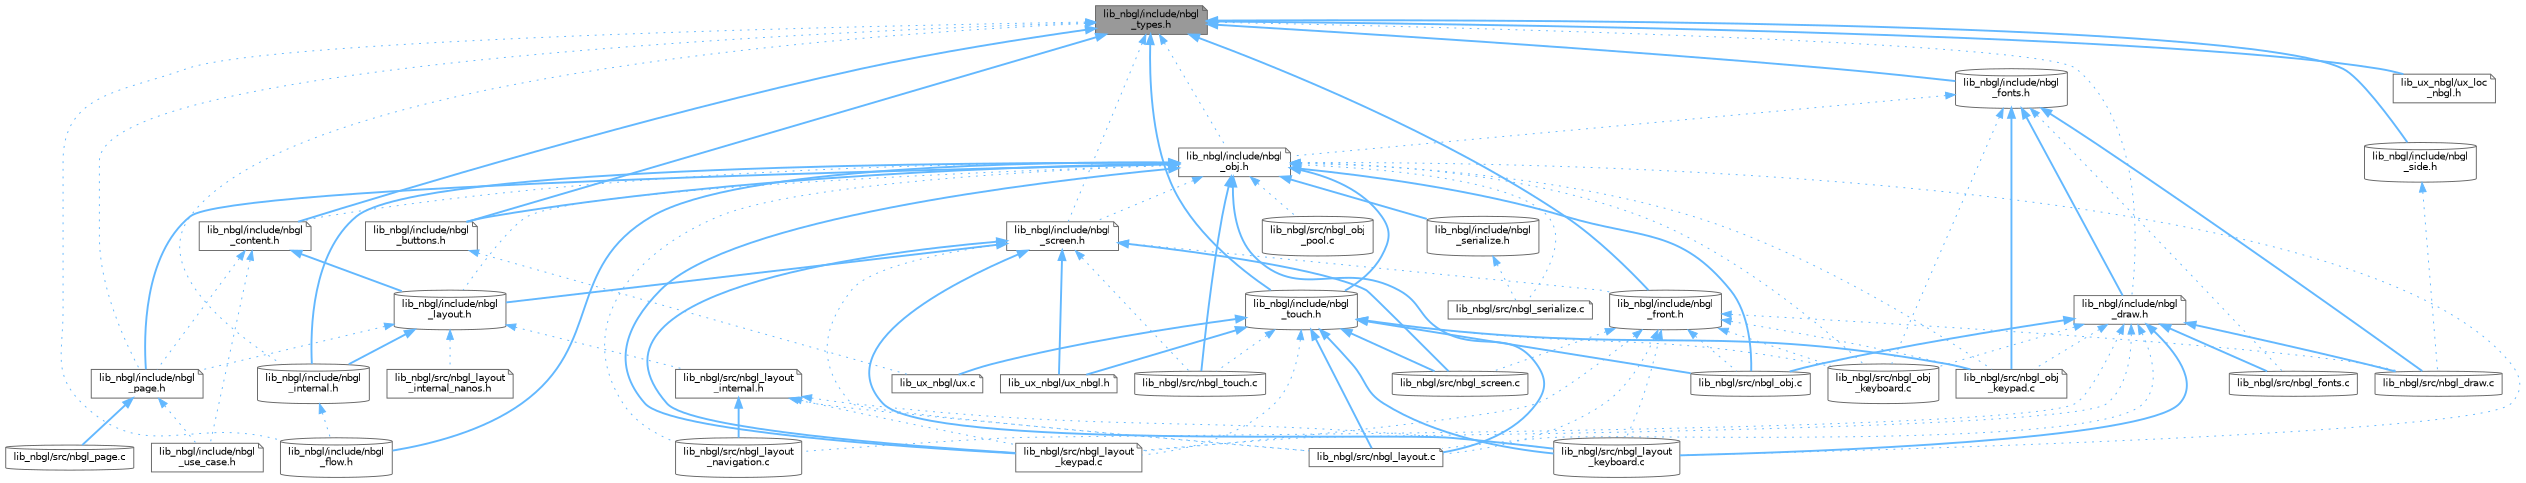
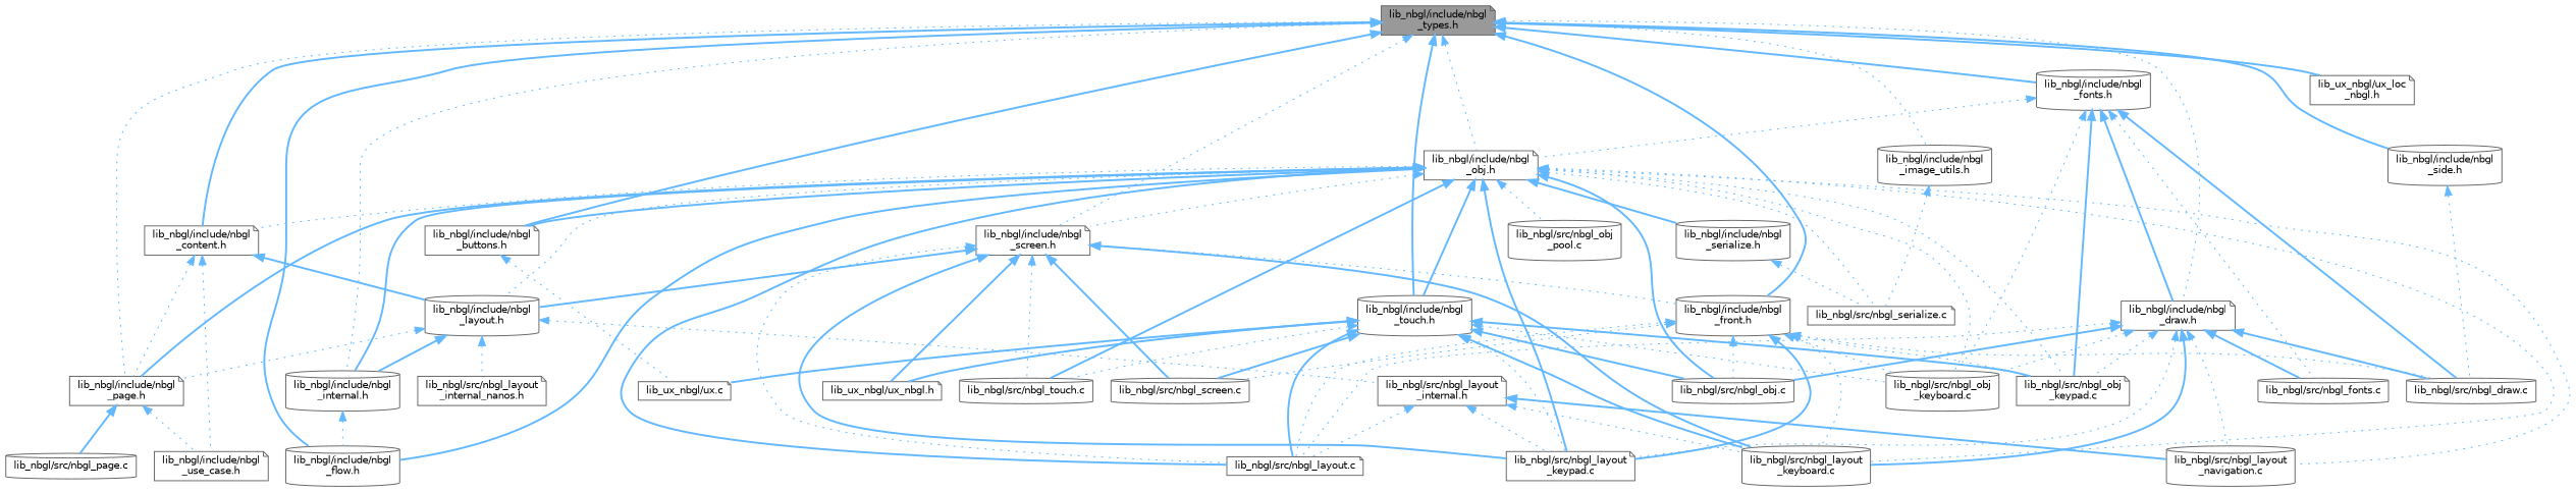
  digraph {
    node [color=grey40 fillcolor=white fontname=Helvetica fontsize=10 shape=cylinder style=filled]
    edge [color=steelblue1 dir=back fontname=Helvetica fontsize=10 labelfontname=Helvetica labelfontsize=10 style=dotted]
    n1 [color=gray40 fillcolor=grey60 fontcolor=black height=0.2 label="lib_nbgl/include/nbgl\l_types.h" shape=note width=0.4]
    n2 [height=0.2 label="lib_nbgl/include/nbgl\l_buttons.h" shape=note width=0.4]
    n3 [height=0.2 label="lib_nbgl/include/nbgl\l_content.h" shape=note width=0.4]
    n4 [height=0.2 label="lib_nbgl/include/nbgl\l_page.h" shape=note width=0.4]
    n5 [height=0.2 label="lib_nbgl/include/nbgl\l_internal.h" width=0.4]
    n6 [height=0.2 label="lib_nbgl/include/nbgl\l_flow.h" width=0.4]
    n7 [height=0.2 label="lib_nbgl/include/nbgl\l_draw.h" shape=note width=0.4]
    n8 [height=0.2 label="lib_nbgl/include/nbgl\l_fonts.h" width=0.4]
    n9 [height=0.2 label="lib_nbgl/include/nbgl\l_obj.h" shape=note width=0.4]
    n10 [height=0.2 label="lib_nbgl/include/nbgl\l_screen.h" shape=note width=0.4]
    n11 [height=0.2 label="lib_nbgl/include/nbgl\l_touch.h" width=0.4]
    n12 [height=0.2 label="lib_nbgl/include/nbgl\l_front.h" width=0.4]
+   n13 [height=0.2 label="lib_nbgl/include/nbgl\l_image_utils.h" width=0.4]
    n14 [height=0.2 label="lib_nbgl/include/nbgl\l_side.h" width=0.4]
    n15 [height=0.2 label="lib_ux_nbgl/ux_loc\l_nbgl.h" shape=note width=0.4]
    n16 [height=0.2 label="lib_ux_nbgl/ux.c" shape=note width=0.4]
    n17 [height=0.2 label="lib_nbgl/include/nbgl\l_layout.h" width=0.4]
    n18 [height=0.2 label="lib_nbgl/include/nbgl\l_use_case.h" shape=note width=0.4]
    n19 [height=0.2 label="lib_nbgl/src/nbgl_layout\l_internal.h" shape=note width=0.4]
    n20 [height=0.2 label="lib_nbgl/src/nbgl_layout\l_internal_nanos.h" shape=note width=0.4]
    n21 [height=0.2 label="lib_nbgl/src/nbgl_page.c" width=0.4]
    n22 [height=0.2 label="lib_nbgl/src/nbgl_layout.c" shape=note width=0.4]
    n23 [height=0.2 label="lib_nbgl/src/nbgl_layout\l_keyboard.c" width=0.4]
    n24 [height=0.2 label="lib_nbgl/src/nbgl_layout\l_keypad.c" shape=note width=0.4]
    n25 [height=0.2 label="lib_nbgl/src/nbgl_layout\l_navigation.c" width=0.4]
    n26 [height=0.2 label="lib_nbgl/src/nbgl_draw.c" width=0.4]
    n27 [height=0.2 label="lib_nbgl/src/nbgl_fonts.c" width=0.4]
    n28 [height=0.2 label="lib_nbgl/src/nbgl_obj.c" width=0.4]
    n29 [height=0.2 label="lib_nbgl/src/nbgl_obj\l_keyboard.c" width=0.4]
    n30 [height=0.2 label="lib_nbgl/src/nbgl_obj\l_keypad.c" shape=note width=0.4]
    n31 [height=0.2 label="lib_nbgl/src/nbgl_touch.c" width=0.4]
    n32 [height=0.2 label="lib_nbgl/include/nbgl\l_serialize.h" width=0.4]
    n33 [height=0.2 label="lib_nbgl/src/nbgl_serialize.c" shape=note width=0.4]
    n34 [height=0.2 label="lib_nbgl/src/nbgl_obj\l_pool.c" width=0.4]
    n35 [height=0.2 label="lib_nbgl/src/nbgl_screen.c" width=0.4]
    n36 [height=0.2 label="lib_ux_nbgl/ux_nbgl.h" shape=note width=0.4]
    n1 -> n2 [style=bold]
    n1 -> n3 [style=bold]
    n1 -> n4
    n1 -> n5
-   n1 -> n6
+   n1 -> n6 [style=bold]
    n1 -> n7
    n1 -> n8 [style=bold]
    n1 -> n9
    n1 -> n10
    n1 -> n11 [style=bold]
    n1 -> n12 [style=bold]
+   n1 -> n13
    n1 -> n14 [style=bold]
    n1 -> n15 [style=bold]
    n2 -> n16
    n3 -> n4
    n3 -> n17 [style=bold]
    n3 -> n18
    n4 -> n18
    n4 -> n21 [style=bold]
    n5 -> n6
    n7 -> n22
    n7 -> n23 [style=bold]
    n7 -> n24
    n7 -> n25
    n7 -> n26 [style=bold]
    n7 -> n27 [style=bold]
    n7 -> n28 [style=bold]
    n7 -> n29
    n7 -> n30
    n8 -> n7 [style=bold]
    n8 -> n9
    n8 -> n26 [style=bold]
    n8 -> n27
    n8 -> n29
    n8 -> n30 [style=bold]
    n9 -> n2 [style=bold]
    n9 -> n3
    n9 -> n4 [style=bold]
    n9 -> n5 [style=bold]
    n9 -> n6 [style=bold]
    n9 -> n10
    n9 -> n11 [style=bold]
    n9 -> n17
    n9 -> n22 [style=bold]
    n9 -> n23
    n9 -> n24 [style=bold]
    n9 -> n25
    n9 -> n28 [style=bold]
    n9 -> n29
    n9 -> n30
    n9 -> n31 [style=bold]
    n9 -> n32 [style=bold]
    n9 -> n33
    n9 -> n34
    n10 -> n12
    n10 -> n17 [style=bold]
    n10 -> n22
    n10 -> n23 [style=bold]
    n10 -> n24 [style=bold]
    n10 -> n31
    n10 -> n35 [style=bold]
    n10 -> n36 [style=bold]
    n11 -> n16 [style=bold]
    n11 -> n22 [style=bold]
    n11 -> n23 [style=bold]
    n11 -> n24
    n11 -> n28 [style=bold]
    n11 -> n29
    n11 -> n30 [style=bold]
    n11 -> n31
    n11 -> n35 [style=bold]
    n11 -> n36 [style=bold]
    n12 -> n22
    n12 -> n23
-   n12 -> n24
+   n12 -> n24 [style=bold]
    n12 -> n26
    n12 -> n28
    n12 -> n29
    n12 -> n30
    n12 -> n35
+   n13 -> n33
    n14 -> n26
    n17 -> n4
    n17 -> n5 [style=bold]
    n17 -> n19
    n17 -> n20
    n19 -> n22
    n19 -> n23
    n19 -> n24
    n19 -> n25 [style=bold]
    n32 -> n33
  }
